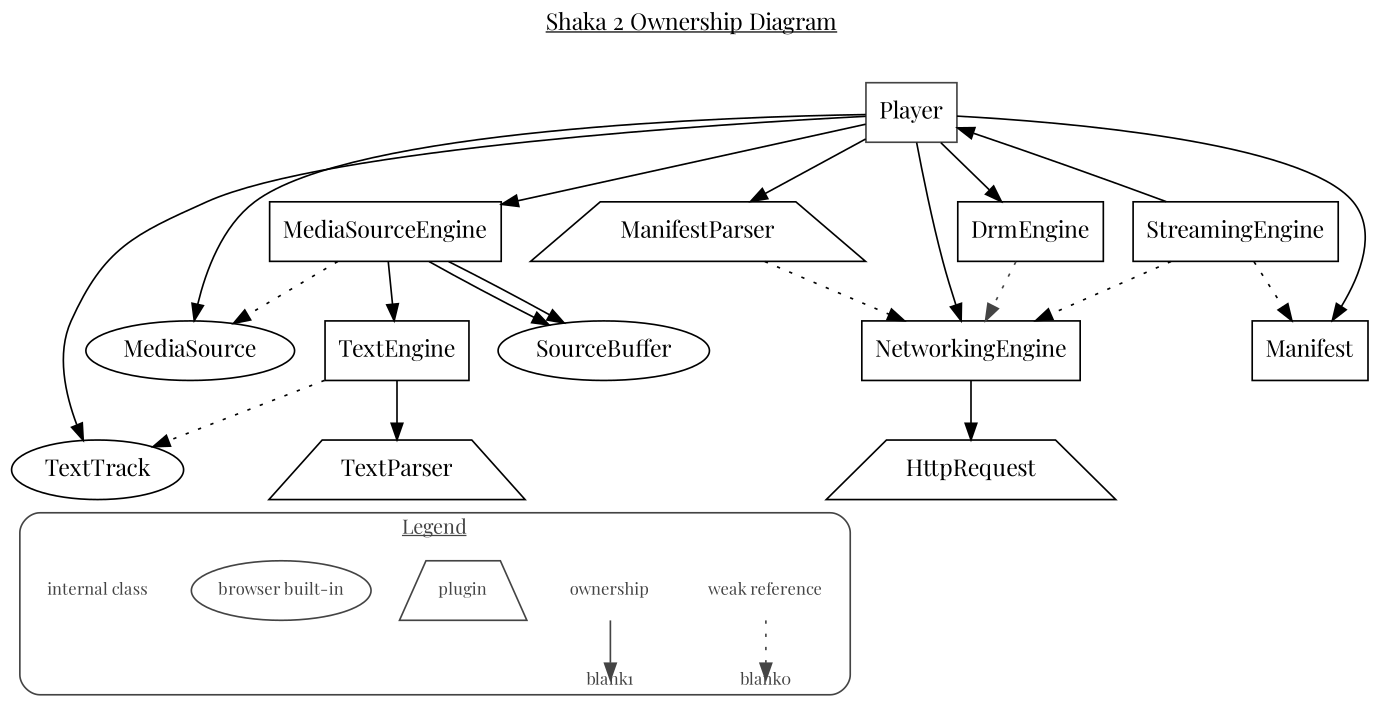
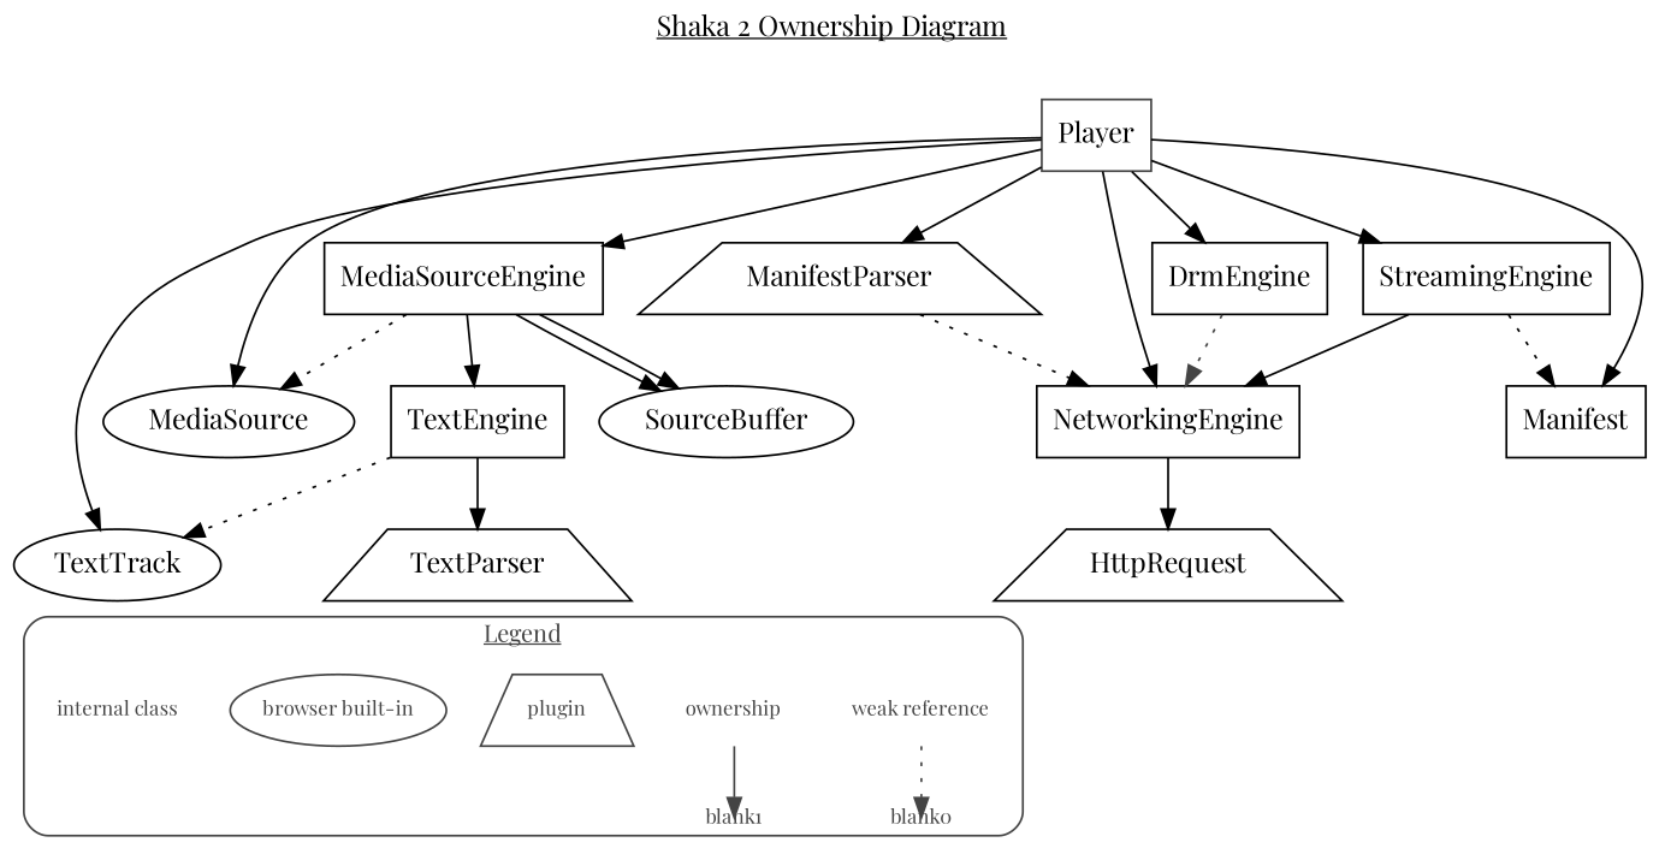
  digraph {
    fontname="Playfair Display"
    label=<<u>Shaka 2 Ownership Diagram</u>>
    labelloc=t
    node [fontname="Playfair Display" shape=rectangle]
    edge [fontname="Playfair Display"]
    blank1 [color="#444444" fixedsize=true fontcolor="#444444" fontsize=10 height=0 shape=plaintext]
    n2 [color="#444444" fixedsize=true fontcolor="#444444" fontsize=10 height=0 label=blank0 shape=plaintext]
    "weak reference" [color="#444444" fontcolor="#444444" fontsize=10 shape=plaintext]
    ownership [color="#444444" fontcolor="#444444" fontsize=10 shape=plaintext]
    plugin [color="#444444" fontcolor="#444444" fontsize=10 shape=trapezium]
    "browser built-in" [color="#444444" fontcolor="#444444" fontsize=10 shape=oval]
    "internal class" [color="#444444" fontcolor="#444444" fontsize=10 shape=plaintext]
    MediaSource [shape=oval]
    SourceBuffer [shape=oval]
    TextTrack [shape=oval]
    HttpRequest [shape=trapezium]
    ManifestParser [shape=trapezium]
    NetworkingEngine
    TextParser [shape=trapezium]
    Player [color="#444444"]
    MediaSourceEngine
    StreamingEngine
    DrmEngine
    Manifest
    TextEngine
    subgraph cluster_1 {
      color="#444444"
      fontcolor="#444444"
      fontsize=12
      label=<<u>Legend</u>>
      style=rounded
      blank1
      n2
      "weak reference"
      ownership
      plugin
      "browser built-in"
      "internal class"
    }
    "weak reference" -> n2 [color="#444444" style=dotted]
    ownership -> blank1 [color="#444444"]
    TextTrack -> "internal class" [arrowhead=none style=invisible]
    ManifestParser -> NetworkingEngine [style=dotted]
    NetworkingEngine -> HttpRequest
    Player -> MediaSource
    Player -> TextTrack
    Player -> ManifestParser
    Player -> NetworkingEngine
    Player -> MediaSourceEngine
-   StreamingEngine -> Player
+   Player -> StreamingEngine
    Player -> DrmEngine
    Player -> Manifest
    MediaSourceEngine -> MediaSource [style=dotted]
    MediaSourceEngine -> SourceBuffer
    MediaSourceEngine -> SourceBuffer
    MediaSourceEngine -> TextEngine
-   StreamingEngine -> NetworkingEngine [style=dotted]
+   StreamingEngine -> NetworkingEngine [style=solid]
    StreamingEngine -> Manifest [style=dotted]
    DrmEngine -> NetworkingEngine [color="#444444" style=dotted]
    TextEngine -> TextTrack [style=dotted]
    TextEngine -> TextParser
  }
